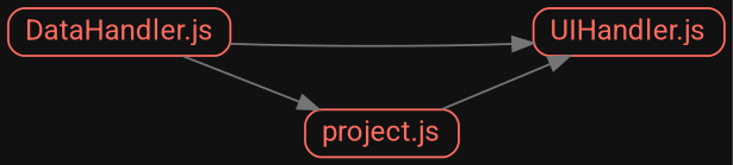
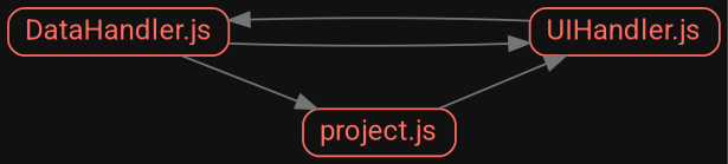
  digraph {
    bgcolor="#111111"
    fontname=Roboto
    rankdir=LR
    node [color="#ff6c60" fontcolor="#ff6c60" fontname=Roboto fontsize="14px" shape=box style=rounded]
    edge [color="#757575" fontname=Roboto]
    "DataHandler.js" [height=0.31944 width=1.4583]
    "UIHandler.js" [height=0.31944 width=1.25]
    "project.js" [height=0.31944 width=0.98611]
    "DataHandler.js" -> "UIHandler.js"
    "DataHandler.js" -> "project.js"
+   "UIHandler.js" -> "DataHandler.js"
    "project.js" -> "UIHandler.js"
  }
